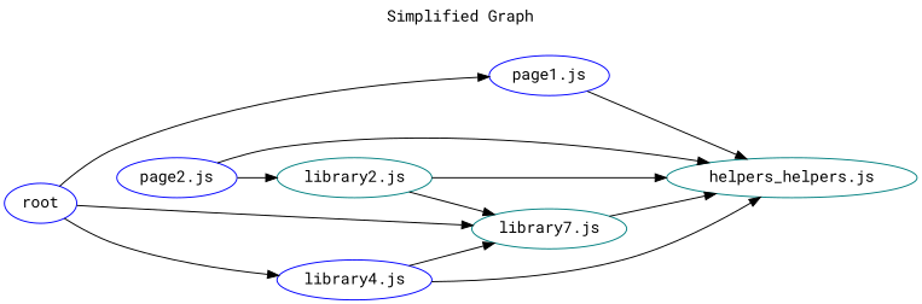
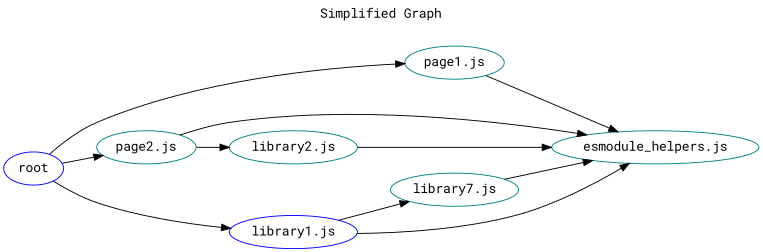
  digraph {
    fontname="Roboto Mono"
    label="Simplified Graph"
    labelloc=t
    rankdir=LR
    node [color=teal fontname="Roboto Mono"]
    edge [fontname="Roboto Mono"]
    root [color=blue]
-   "page1.js" [color=blue]
-   "page2.js" [color=blue]
-   "library1.js" [color=blue label="library4.js"]
-   "esmodule_helpers.js" [label="helpers_helpers.js"]
+   "page1.js"
+   "page2.js"
+   "library1.js" [color=blue]
+   "esmodule_helpers.js"
    "library2.js"
    n7 [label="library7.js"]
    root -> "page1.js"
-   root -> n7
+   root -> "page2.js"
    root -> "library1.js"
    "page1.js" -> "esmodule_helpers.js"
    "page2.js" -> "esmodule_helpers.js"
    "page2.js" -> "library2.js"
    "library1.js" -> "esmodule_helpers.js"
    "library1.js" -> n7
    "library2.js" -> "esmodule_helpers.js"
-   "library2.js" -> n7
    n7 -> "esmodule_helpers.js"
  }
